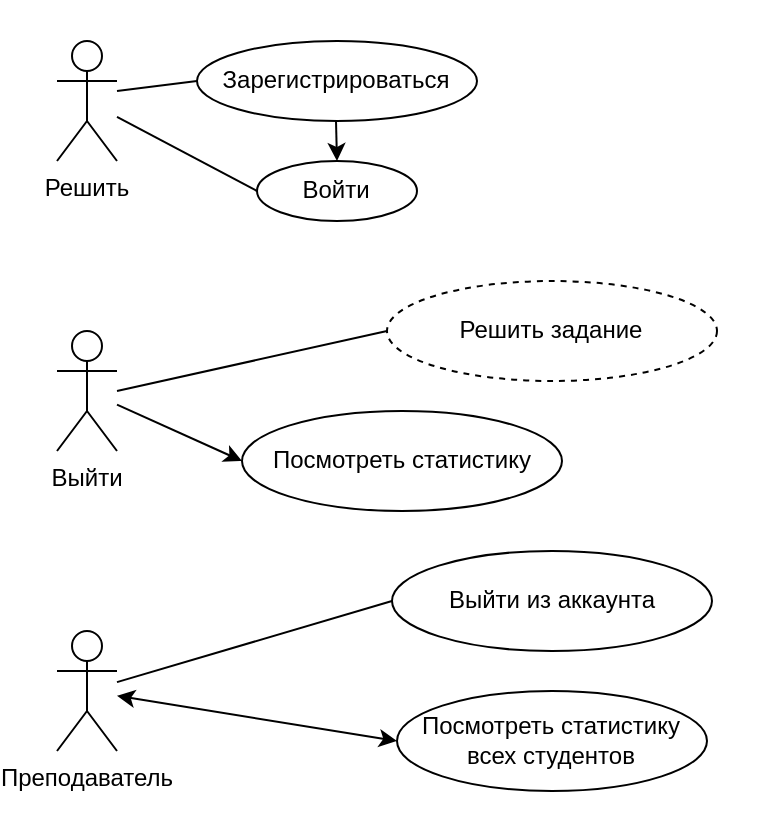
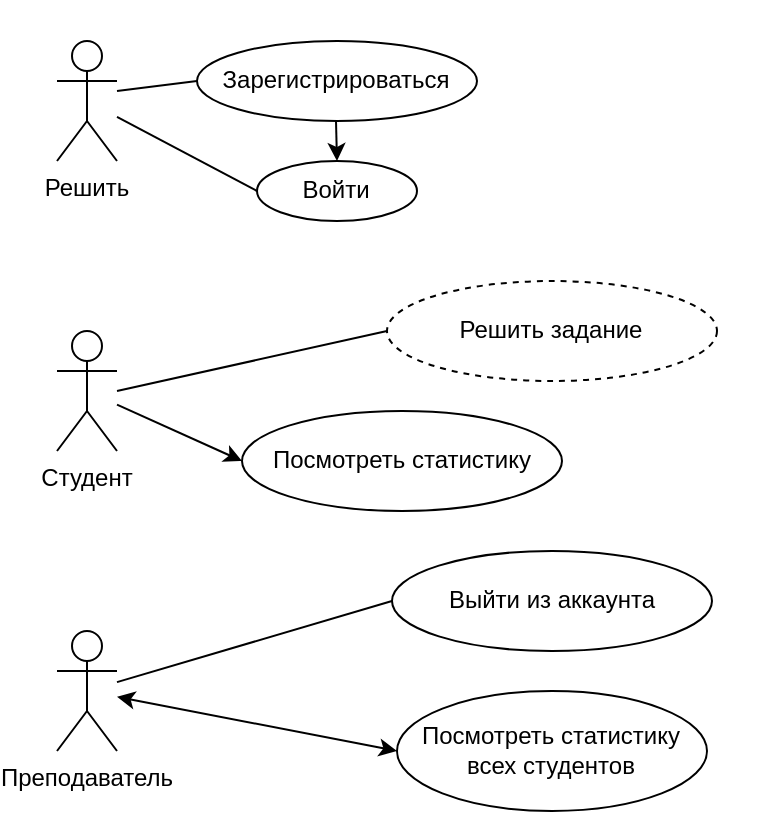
  <mxCell id="0" />
  <mxCell id="1" parent="0" />
  <mxCell id="2" value="Решить" style="shape=umlActor;verticalLabelPosition=bottom;verticalAlign=top;html=1;outlineConnect=0;" parent="1" vertex="1"><mxGeometry x="20" y="20" width="30" height="60" as="geometry" /></mxCell>
  <mxCell id="3" value="Преподаватель" style="shape=umlActor;verticalLabelPosition=bottom;verticalAlign=top;html=1;outlineConnect=0;" parent="1" vertex="1"><mxGeometry x="20" y="315" width="30" height="60" as="geometry" /></mxCell>
- <mxCell id="4" value="Выйти" style="shape=umlActor;verticalLabelPosition=bottom;verticalAlign=top;html=1;outlineConnect=0;" parent="1" vertex="1"><mxGeometry x="20" y="165" width="30" height="60" as="geometry" /></mxCell>
+ <mxCell id="4" value="Студент" style="shape=umlActor;verticalLabelPosition=bottom;verticalAlign=top;html=1;outlineConnect=0;" parent="1" vertex="1"><mxGeometry x="20" y="165" width="30" height="60" as="geometry" /></mxCell>
  <mxCell id="5" value="" style="endArrow=none;html=1;rounded=0;entryX=0;entryY=0.5;entryDx=0;entryDy=0;" parent="1" source="2" target="12" edge="1"><mxGeometry width="50" height="50" relative="1" as="geometry"><mxPoint x="240" y="425" as="sourcePoint" /><mxPoint x="125" y="87.5" as="targetPoint" /></mxGeometry></mxCell>
  <mxCell id="6" style="edgeStyle=none;rounded=0;orthogonalLoop=1;jettySize=auto;html=1;" parent="1" target="12" edge="1"><mxGeometry relative="1" as="geometry"><mxPoint x="159.5" y="60" as="sourcePoint" /><mxPoint x="159.5" y="80" as="targetPoint" /></mxGeometry></mxCell>
  <mxCell id="7" value="" style="endArrow=none;html=1;rounded=0;entryX=0;entryY=0.5;entryDx=0;entryDy=0;" parent="1" target="11" edge="1"><mxGeometry width="50" height="50" relative="1" as="geometry"><mxPoint x="50" y="45" as="sourcePoint" /><mxPoint x="90" y="50" as="targetPoint" /></mxGeometry></mxCell>
  <mxCell id="8" value="" style="endArrow=classic;html=1;rounded=0;entryX=0;entryY=0.5;entryDx=0;entryDy=0;" parent="1" source="4" target="14" edge="1"><mxGeometry width="50" height="50" relative="1" as="geometry"><mxPoint x="140" y="255" as="sourcePoint" /><mxPoint x="220" y="265" as="targetPoint" /></mxGeometry></mxCell>
  <mxCell id="9" value="" style="endArrow=none;html=1;rounded=0;entryX=0;entryY=0.5;entryDx=0;entryDy=0;" parent="1" source="3" target="15" edge="1"><mxGeometry width="50" height="50" relative="1" as="geometry"><mxPoint x="140" y="255" as="sourcePoint" /><mxPoint x="220" y="265" as="targetPoint" /></mxGeometry></mxCell>
  <mxCell id="10" value="" style="endArrow=classic;startArrow=classic;html=1;rounded=0;entryX=0;entryY=0.5;entryDx=0;entryDy=0;" parent="1" source="3" target="16" edge="1"><mxGeometry width="50" height="50" relative="1" as="geometry"><mxPoint x="260" y="315" as="sourcePoint" /><mxPoint x="220" y="320" as="targetPoint" /></mxGeometry></mxCell>
  <mxCell id="11" value="Зарегистрироваться" style="ellipse;whiteSpace=wrap;html=1;" vertex="1" parent="1"><mxGeometry x="90" y="20" width="140" height="40" as="geometry" /></mxCell>
  <mxCell id="12" value="Войти" style="ellipse;whiteSpace=wrap;html=1;" vertex="1" parent="1"><mxGeometry x="120" y="80" width="80" height="30" as="geometry" /></mxCell>
  <mxCell id="13" value="Решить задание" style="ellipse;whiteSpace=wrap;html=1;dashed=1;" vertex="1" parent="1"><mxGeometry x="185" y="140" width="165" height="50" as="geometry" /></mxCell>
  <mxCell id="14" value="Посмотреть статистику" style="ellipse;whiteSpace=wrap;html=1;" vertex="1" parent="1"><mxGeometry x="112.5" y="205" width="160" height="50" as="geometry" /></mxCell>
  <mxCell id="15" value="Выйти из аккаунта" style="ellipse;whiteSpace=wrap;html=1;" vertex="1" parent="1"><mxGeometry x="187.5" y="275" width="160" height="50" as="geometry" /></mxCell>
- <mxCell id="16" value="Посмотреть статистику всех студентов" style="ellipse;whiteSpace=wrap;html=1;" vertex="1" parent="1"><mxGeometry x="190" y="345" width="155" height="50" as="geometry" /></mxCell>
+ <mxCell id="16" value="Посмотреть статистику всех студентов" style="ellipse;whiteSpace=wrap;html=1;" vertex="1" parent="1"><mxGeometry x="190" y="345" width="155" height="60" as="geometry" /></mxCell>
  <mxCell id="17" value="" style="endArrow=none;html=1;rounded=0;entryX=0;entryY=0.5;entryDx=0;entryDy=0;" edge="1" parent="1" target="13"><mxGeometry width="50" height="50" relative="1" as="geometry"><mxPoint x="50" y="195" as="sourcePoint" /><mxPoint x="410" y="405" as="targetPoint" /></mxGeometry></mxCell>
